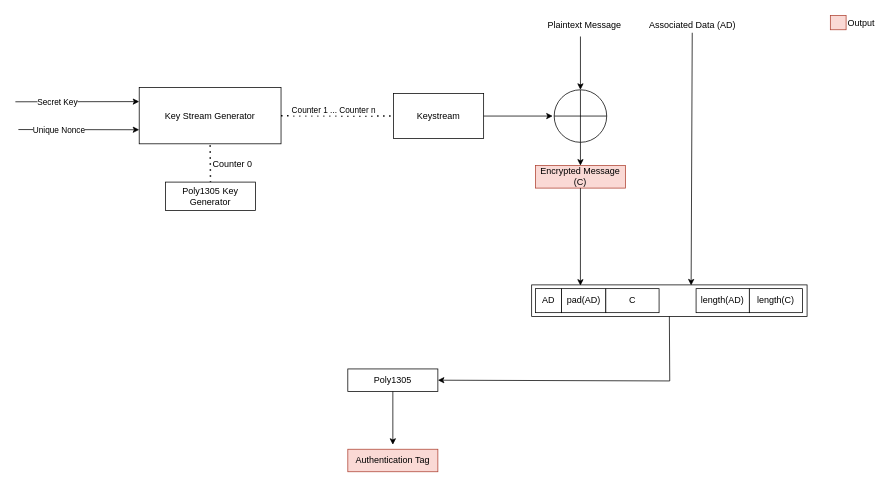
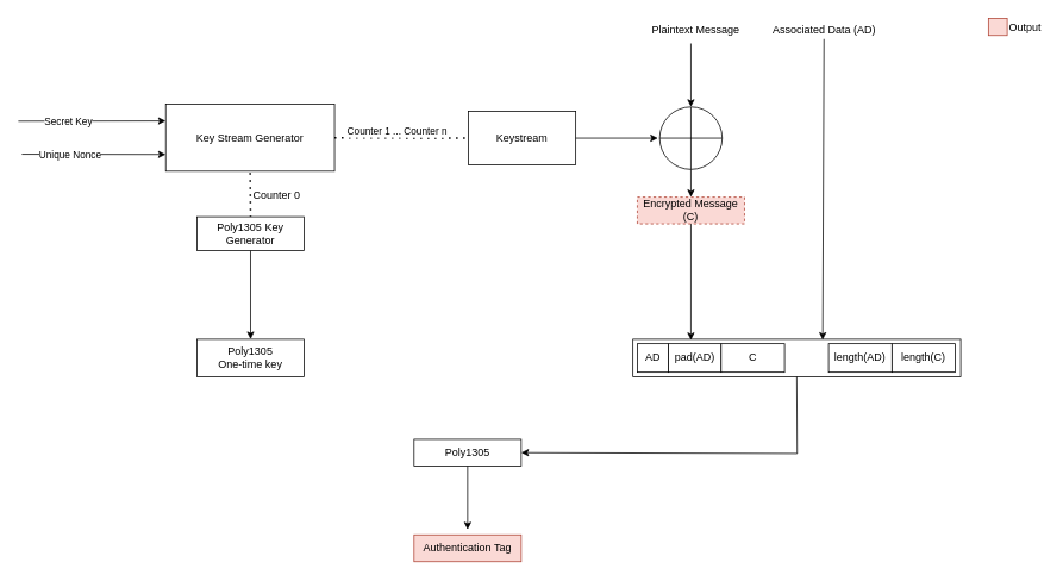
  <mxCell id="0" />
  <mxCell id="1" parent="0" />
  <mxCell id="2" value="Key Stream Generator" style="rounded=0;whiteSpace=wrap;html=1;" vertex="1" parent="1"><mxGeometry x="185" y="116" width="189" height="75" as="geometry" /></mxCell>
  <mxCell id="3" value="" style="endArrow=classic;html=1;rounded=0;entryX=0;entryY=0.25;entryDx=0;entryDy=0;" edge="1" parent="1" target="2"><mxGeometry width="50" height="50" relative="1" as="geometry"><mxPoint x="20" y="135" as="sourcePoint" /><mxPoint x="-1" y="122" as="targetPoint" /></mxGeometry></mxCell>
  <mxCell id="4" value="Secret Key" style="edgeLabel;html=1;align=center;verticalAlign=middle;resizable=0;points=[];" vertex="1" connectable="0" parent="3"><mxGeometry x="-0.333" y="-1" relative="1" as="geometry"><mxPoint as="offset" /></mxGeometry></mxCell>
  <mxCell id="5" value="" style="endArrow=classic;html=1;rounded=0;entryX=0;entryY=0.75;entryDx=0;entryDy=0;" edge="1" parent="1" target="2"><mxGeometry width="50" height="50" relative="1" as="geometry"><mxPoint x="24" y="172" as="sourcePoint" /><mxPoint x="128" y="185" as="targetPoint" /></mxGeometry></mxCell>
  <mxCell id="6" value="Unique Nonce" style="edgeLabel;html=1;align=center;verticalAlign=middle;resizable=0;points=[];" vertex="1" connectable="0" parent="5"><mxGeometry x="-0.205" y="-3" relative="1" as="geometry"><mxPoint x="-10" y="-3" as="offset" /></mxGeometry></mxCell>
  <mxCell id="7" value="" style="endArrow=none;dashed=1;html=1;dashPattern=1 3;strokeWidth=2;rounded=0;exitX=1;exitY=0.5;exitDx=0;exitDy=0;" edge="1" parent="1" source="2"><mxGeometry width="50" height="50" relative="1" as="geometry"><mxPoint x="391" y="173" as="sourcePoint" /><mxPoint x="521" y="154" as="targetPoint" /></mxGeometry></mxCell>
  <mxCell id="8" value="Counter 1 ... Counter n" style="edgeLabel;html=1;align=center;verticalAlign=middle;resizable=0;points=[];" vertex="1" connectable="0" parent="7"><mxGeometry x="-0.13" y="3" relative="1" as="geometry"><mxPoint x="5" y="-4" as="offset" /></mxGeometry></mxCell>
  <mxCell id="9" value="Keystream" style="rounded=0;whiteSpace=wrap;html=1;" vertex="1" parent="1"><mxGeometry x="524" y="124" width="120" height="60" as="geometry" /></mxCell>
  <mxCell id="10" value="" style="endArrow=classic;html=1;rounded=0;exitX=1;exitY=0.5;exitDx=0;exitDy=0;" edge="1" parent="1" source="9"><mxGeometry width="50" height="50" relative="1" as="geometry"><mxPoint x="679" y="177" as="sourcePoint" /><mxPoint x="736" y="154" as="targetPoint" /></mxGeometry></mxCell>
  <mxCell id="11" value="" style="endArrow=classic;html=1;rounded=0;entryX=0.5;entryY=0;entryDx=0;entryDy=0;entryPerimeter=0;" edge="1" parent="1"><mxGeometry width="50" height="50" relative="1" as="geometry"><mxPoint x="773" y="48" as="sourcePoint" /><mxPoint x="773" y="119" as="targetPoint" /></mxGeometry></mxCell>
  <mxCell id="12" value="Plaintext Message" style="text;html=1;align=center;verticalAlign=middle;resizable=0;points=[];autosize=1;strokeColor=none;fillColor=none;" vertex="1" parent="1"><mxGeometry x="729" y="24" width="98" height="18" as="geometry" /></mxCell>
  <mxCell id="13" value="" style="verticalLabelPosition=bottom;verticalAlign=top;html=1;shape=mxgraph.flowchart.summing_function;" vertex="1" parent="1"><mxGeometry x="738" y="119" width="70" height="70" as="geometry" /></mxCell>
- <mxCell id="14" value="Encrypted Message (C)" style="rounded=0;whiteSpace=wrap;html=1;fillColor=#fad9d5;strokeColor=#ae4132;" vertex="1" parent="1"><mxGeometry x="713" y="220" width="120" height="30" as="geometry" /></mxCell>
+ <mxCell id="14" value="Encrypted Message (C)" style="rounded=0;whiteSpace=wrap;html=1;fillColor=#fad9d5;strokeColor=#ae4132;dashed=1;" vertex="1" parent="1"><mxGeometry x="713" y="220" width="120" height="30" as="geometry" /></mxCell>
  <mxCell id="15" value="" style="endArrow=classic;html=1;rounded=0;entryX=0.5;entryY=0;entryDx=0;entryDy=0;exitX=0.5;exitY=1;exitDx=0;exitDy=0;exitPerimeter=0;" edge="1" parent="1" source="13" target="14"><mxGeometry width="50" height="50" relative="1" as="geometry"><mxPoint x="643" y="276" as="sourcePoint" /><mxPoint x="693" y="226" as="targetPoint" /></mxGeometry></mxCell>
  <mxCell id="16" value="" style="endArrow=none;dashed=1;html=1;dashPattern=1 3;strokeWidth=2;rounded=0;entryX=0.5;entryY=1;entryDx=0;entryDy=0;" edge="1" parent="1" target="2"><mxGeometry width="50" height="50" relative="1" as="geometry"><mxPoint x="280" y="243" as="sourcePoint" /><mxPoint x="305" y="208" as="targetPoint" /></mxGeometry></mxCell>
  <mxCell id="17" value="Counter 0" style="text;html=1;align=center;verticalAlign=middle;resizable=0;points=[];autosize=1;strokeColor=none;fillColor=none;" vertex="1" parent="1"><mxGeometry x="280" y="210" width="58" height="18" as="geometry" /></mxCell>
  <mxCell id="18" value="Poly1305 Key Generator" style="rounded=0;whiteSpace=wrap;html=1;" vertex="1" parent="1"><mxGeometry x="220" y="242" width="120" height="38" as="geometry" /></mxCell>
+ <mxCell id="19" value="" style="endArrow=classic;html=1;rounded=0;exitX=0.5;exitY=1;exitDx=0;exitDy=0;entryX=0.5;entryY=0;entryDx=0;entryDy=0;" edge="1" parent="1" source="18" target="20"><mxGeometry width="50" height="50" relative="1" as="geometry"><mxPoint x="277" y="352" as="sourcePoint" /><mxPoint x="280" y="323" as="targetPoint" /></mxGeometry></mxCell>
+ <mxCell id="20" value="Poly1305 &lt;br&gt;One-time key" style="rounded=0;whiteSpace=wrap;html=1;" vertex="1" parent="1"><mxGeometry x="220" y="379" width="120" height="42" as="geometry" /></mxCell>
  <mxCell id="21" value="Associated Data (AD)" style="text;html=1;align=center;verticalAlign=middle;resizable=0;points=[];autosize=1;strokeColor=none;fillColor=none;" vertex="1" parent="1"><mxGeometry x="863" y="24" width="117" height="18" as="geometry" /></mxCell>
  <mxCell id="22" value="" style="group" vertex="1" connectable="0" parent="1"><mxGeometry x="713" y="384" width="356" height="32" as="geometry" /></mxCell>
  <mxCell id="23" value="AD" style="rounded=0;whiteSpace=wrap;html=1;" vertex="1" parent="22"><mxGeometry width="34.878" height="32" as="geometry" /></mxCell>
  <mxCell id="24" value="pad(AD)" style="rounded=0;whiteSpace=wrap;html=1;" vertex="1" parent="22"><mxGeometry x="34.878" width="58.932" height="32" as="geometry" /></mxCell>
  <mxCell id="25" value="length(AD)" style="rounded=0;whiteSpace=wrap;html=1;" vertex="1" parent="22"><mxGeometry x="214.081" width="70.959" height="32" as="geometry" /></mxCell>
  <mxCell id="26" value="length(C)" style="rounded=0;whiteSpace=wrap;html=1;" vertex="1" parent="22"><mxGeometry x="285.041" width="70.959" height="32" as="geometry" /></mxCell>
  <mxCell id="27" value="C" style="rounded=0;whiteSpace=wrap;html=1;" vertex="1" parent="22"><mxGeometry x="93.811" width="70.959" height="32" as="geometry" /></mxCell>
  <mxCell id="28" value="" style="endArrow=classic;html=1;rounded=0;entryX=0.579;entryY=0.017;entryDx=0;entryDy=0;exitX=0.504;exitY=1.056;exitDx=0;exitDy=0;exitPerimeter=0;entryPerimeter=0;" edge="1" parent="1" source="21" target="30"><mxGeometry relative="1" as="geometry"><mxPoint x="1064" y="98" as="sourcePoint" /><mxPoint x="1164" y="98" as="targetPoint" /></mxGeometry></mxCell>
  <mxCell id="29" value="" style="endArrow=classic;html=1;rounded=0;exitX=0.5;exitY=1;exitDx=0;exitDy=0;entryX=0.177;entryY=0.024;entryDx=0;entryDy=0;entryPerimeter=0;" edge="1" parent="1" source="14" target="30"><mxGeometry width="50" height="50" relative="1" as="geometry"><mxPoint x="713" y="333" as="sourcePoint" /><mxPoint x="773" y="372" as="targetPoint" /></mxGeometry></mxCell>
  <mxCell id="30" value="" style="rounded=0;whiteSpace=wrap;html=1;fillColor=none;" vertex="1" parent="1"><mxGeometry x="708" y="379" width="367" height="42" as="geometry" /></mxCell>
  <mxCell id="31" value="Poly1305" style="rounded=0;whiteSpace=wrap;html=1;fillColor=none;" vertex="1" parent="1"><mxGeometry x="463" y="491" width="120" height="30" as="geometry" /></mxCell>
  <mxCell id="32" value="" style="endArrow=classic;html=1;rounded=0;entryX=1;entryY=0.5;entryDx=0;entryDy=0;exitX=0.5;exitY=1;exitDx=0;exitDy=0;" edge="1" parent="1" source="30" target="31"><mxGeometry width="50" height="50" relative="1" as="geometry"><mxPoint x="790" y="535" as="sourcePoint" /><mxPoint x="840" y="485" as="targetPoint" /><Array as="points"><mxPoint x="892" y="507" /></Array></mxGeometry></mxCell>
  <mxCell id="33" value="" style="endArrow=classic;html=1;rounded=0;exitX=0.5;exitY=1;exitDx=0;exitDy=0;" edge="1" parent="1" source="31"><mxGeometry width="50" height="50" relative="1" as="geometry"><mxPoint x="506" y="595" as="sourcePoint" /><mxPoint x="523" y="592" as="targetPoint" /></mxGeometry></mxCell>
  <mxCell id="34" value="Authentication Tag" style="rounded=0;whiteSpace=wrap;html=1;fillColor=#fad9d5;strokeColor=#ae4132;" vertex="1" parent="1"><mxGeometry x="463" y="598" width="120" height="30" as="geometry" /></mxCell>
  <mxCell id="35" value="" style="rounded=0;whiteSpace=wrap;html=1;fillColor=#fad9d5;strokeColor=#ae4132;" vertex="1" parent="1"><mxGeometry x="1106" y="20" width="21" height="19" as="geometry" /></mxCell>
  <mxCell id="36" value="Output" style="text;html=1;align=center;verticalAlign=middle;resizable=0;points=[];autosize=1;strokeColor=none;fillColor=none;" vertex="1" parent="1"><mxGeometry x="1125" y="21" width="43" height="18" as="geometry" /></mxCell>
